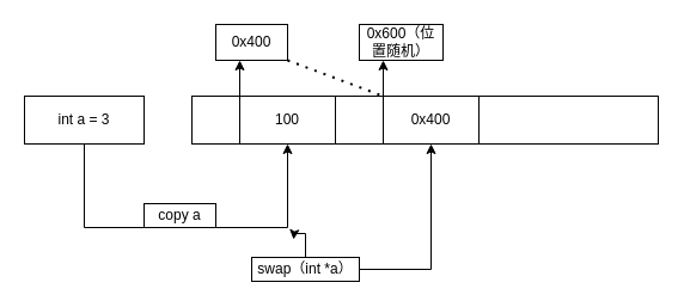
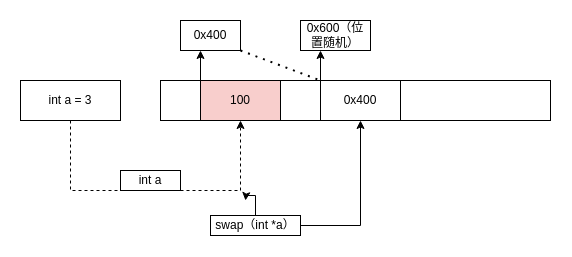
  <mxCell id="0" />
  <mxCell id="1" parent="0" />
  <mxCell id="2" value="" style="rounded=0;whiteSpace=wrap;html=1;" vertex="1" parent="1"><mxGeometry x="160" y="80" width="390" height="40" as="geometry" /></mxCell>
- <mxCell id="3" value="&lt;font style=&quot;vertical-align: inherit;&quot;&gt;&lt;font style=&quot;vertical-align: inherit;&quot;&gt;100&lt;/font&gt;&lt;/font&gt;" style="rounded=0;whiteSpace=wrap;html=1;" vertex="1" parent="1"><mxGeometry x="200" y="80" width="80" height="40" as="geometry" /></mxCell>
+ <mxCell id="3" value="&lt;font style=&quot;vertical-align: inherit;&quot;&gt;&lt;font style=&quot;vertical-align: inherit;&quot;&gt;100&lt;/font&gt;&lt;/font&gt;" style="rounded=0;whiteSpace=wrap;html=1;fillColor=#f8cecc;" vertex="1" parent="1"><mxGeometry x="200" y="80" width="80" height="40" as="geometry" /></mxCell>
  <mxCell id="4" value="0x400" style="rounded=0;whiteSpace=wrap;html=1;" vertex="1" parent="1"><mxGeometry x="320" y="80" width="80" height="40" as="geometry" /></mxCell>
  <mxCell id="5" value="" style="endArrow=classic;html=1;rounded=0;exitX=0;exitY=0;exitDx=0;exitDy=0;" edge="1" parent="1" source="4"><mxGeometry width="50" height="50" relative="1" as="geometry"><mxPoint x="350" y="120" as="sourcePoint" /><mxPoint x="320" y="50" as="targetPoint" /></mxGeometry></mxCell>
  <mxCell id="6" value="" style="endArrow=classic;html=1;rounded=0;exitX=0;exitY=0;exitDx=0;exitDy=0;" edge="1" parent="1"><mxGeometry width="50" height="50" relative="1" as="geometry"><mxPoint x="200" y="80" as="sourcePoint" /><mxPoint x="200" y="50" as="targetPoint" /></mxGeometry></mxCell>
  <mxCell id="7" value="&lt;font style=&quot;vertical-align: inherit;&quot;&gt;&lt;font style=&quot;vertical-align: inherit;&quot;&gt;0x400&lt;/font&gt;&lt;/font&gt;" style="rounded=0;whiteSpace=wrap;html=1;" vertex="1" parent="1"><mxGeometry x="180" y="20" width="60" height="30" as="geometry" /></mxCell>
  <mxCell id="8" value="&lt;font style=&quot;vertical-align: inherit;&quot;&gt;&lt;font style=&quot;vertical-align: inherit;&quot;&gt;&lt;font style=&quot;vertical-align: inherit;&quot;&gt;&lt;font style=&quot;vertical-align: inherit;&quot;&gt;0x600（位置随机）&lt;/font&gt;&lt;/font&gt;&lt;/font&gt;&lt;/font&gt;" style="rounded=0;whiteSpace=wrap;html=1;" vertex="1" parent="1"><mxGeometry x="300" y="20" width="70" height="30" as="geometry" /></mxCell>
- <mxCell id="9" style="edgeStyle=orthogonalEdgeStyle;rounded=0;orthogonalLoop=1;jettySize=auto;html=1;entryX=0.5;entryY=1;entryDx=0;entryDy=0;" edge="1" parent="1" source="10" target="3"><mxGeometry relative="1" as="geometry"><Array as="points"><mxPoint x="70" y="190" /><mxPoint x="240" y="190" /></Array></mxGeometry></mxCell>
+ <mxCell id="9" style="edgeStyle=orthogonalEdgeStyle;rounded=0;orthogonalLoop=1;jettySize=auto;html=1;entryX=0.5;entryY=1;entryDx=0;entryDy=0;dashed=1;" edge="1" parent="1" source="10" target="3"><mxGeometry relative="1" as="geometry"><Array as="points"><mxPoint x="70" y="190" /><mxPoint x="240" y="190" /></Array></mxGeometry></mxCell>
  <mxCell id="10" value="&lt;font style=&quot;vertical-align: inherit;&quot;&gt;&lt;font style=&quot;vertical-align: inherit;&quot;&gt;int a = 3&lt;/font&gt;&lt;/font&gt;" style="rounded=0;whiteSpace=wrap;html=1;" vertex="1" parent="1"><mxGeometry x="20" y="80" width="100" height="40" as="geometry" /></mxCell>
- <mxCell id="11" value="copy a" style="rounded=0;whiteSpace=wrap;html=1;" vertex="1" parent="1"><mxGeometry x="120" y="170" width="60" height="20" as="geometry" /></mxCell>
+ <mxCell id="11" value="int a" style="rounded=0;whiteSpace=wrap;html=1;" vertex="1" parent="1"><mxGeometry x="120" y="170" width="60" height="20" as="geometry" /></mxCell>
  <mxCell id="12" style="edgeStyle=orthogonalEdgeStyle;rounded=0;orthogonalLoop=1;jettySize=auto;html=1;entryX=0.5;entryY=1;entryDx=0;entryDy=0;" edge="1" parent="1" source="14" target="4"><mxGeometry relative="1" as="geometry" /></mxCell>
  <mxCell id="13" style="edgeStyle=orthogonalEdgeStyle;rounded=0;orthogonalLoop=1;jettySize=auto;html=1;" edge="1" parent="1" source="14"><mxGeometry relative="1" as="geometry"><mxPoint x="245" y="200" as="targetPoint" /></mxGeometry></mxCell>
  <mxCell id="14" value="swap（int *a）" style="rounded=0;whiteSpace=wrap;html=1;" vertex="1" parent="1"><mxGeometry x="210" y="215" width="90" height="20" as="geometry" /></mxCell>
  <mxCell id="15" value="" style="endArrow=none;dashed=1;html=1;dashPattern=1 3;strokeWidth=2;rounded=0;exitX=1;exitY=1;exitDx=0;exitDy=0;entryX=0;entryY=0;entryDx=0;entryDy=0;" edge="1" parent="1" source="7" target="4"><mxGeometry width="50" height="50" relative="1" as="geometry"><mxPoint x="310" y="130" as="sourcePoint" /><mxPoint x="360" y="80" as="targetPoint" /></mxGeometry></mxCell>
